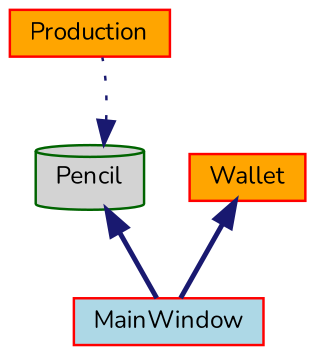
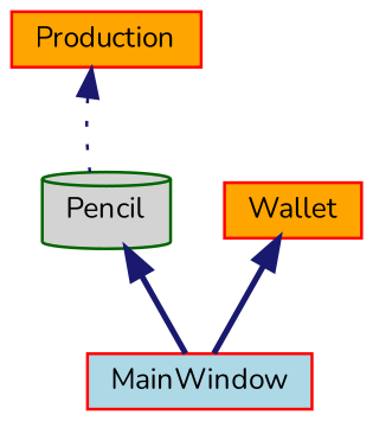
  digraph {
    fontname=Nunito
    node [color=red fillcolor=orange fontname=Nunito fontsize=10 shape=box style=filled]
    edge [color=midnightblue dir=back fontname=Nunito fontsize=10 labelfontname=Helvetica labelfontsize=10 style=bold]
    n1 [fontcolor=black height=0.2 label=Production width=0.4]
    n2 [color=darkgreen fillcolor=lightgrey height=0.2 label=Pencil shape=cylinder width=0.4]
    n3 [fillcolor=lightblue height=0.2 label=MainWindow width=0.4]
    n4 [height=0.2 label=Wallet width=0.4]
-   n2 -> n1 [style=dotted]
+   n1 -> n2 [style=dotted]
    n2 -> n3
    n4 -> n3
  }
